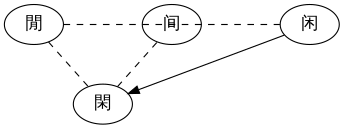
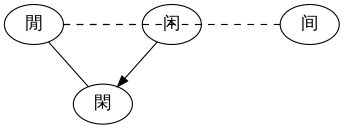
  digraph {
    nodesep=1
    splines=false
    node [fontname="一點明體" fontsize=16]
    edge [dir=none]
    "閒"
    "閑"
    "闲"
    "间"
-   "閒" -> "閑" [style=dashed]
+   "閒" -> "閑"
    "閒" -> "闲" [constraint=false style=dashed]
-   "閑" -> "间" [constraint=false style=dashed]
+   "閒" -> "间" [constraint=false style=dashed]
    "闲" -> "閑" [dir=forward]
  }
